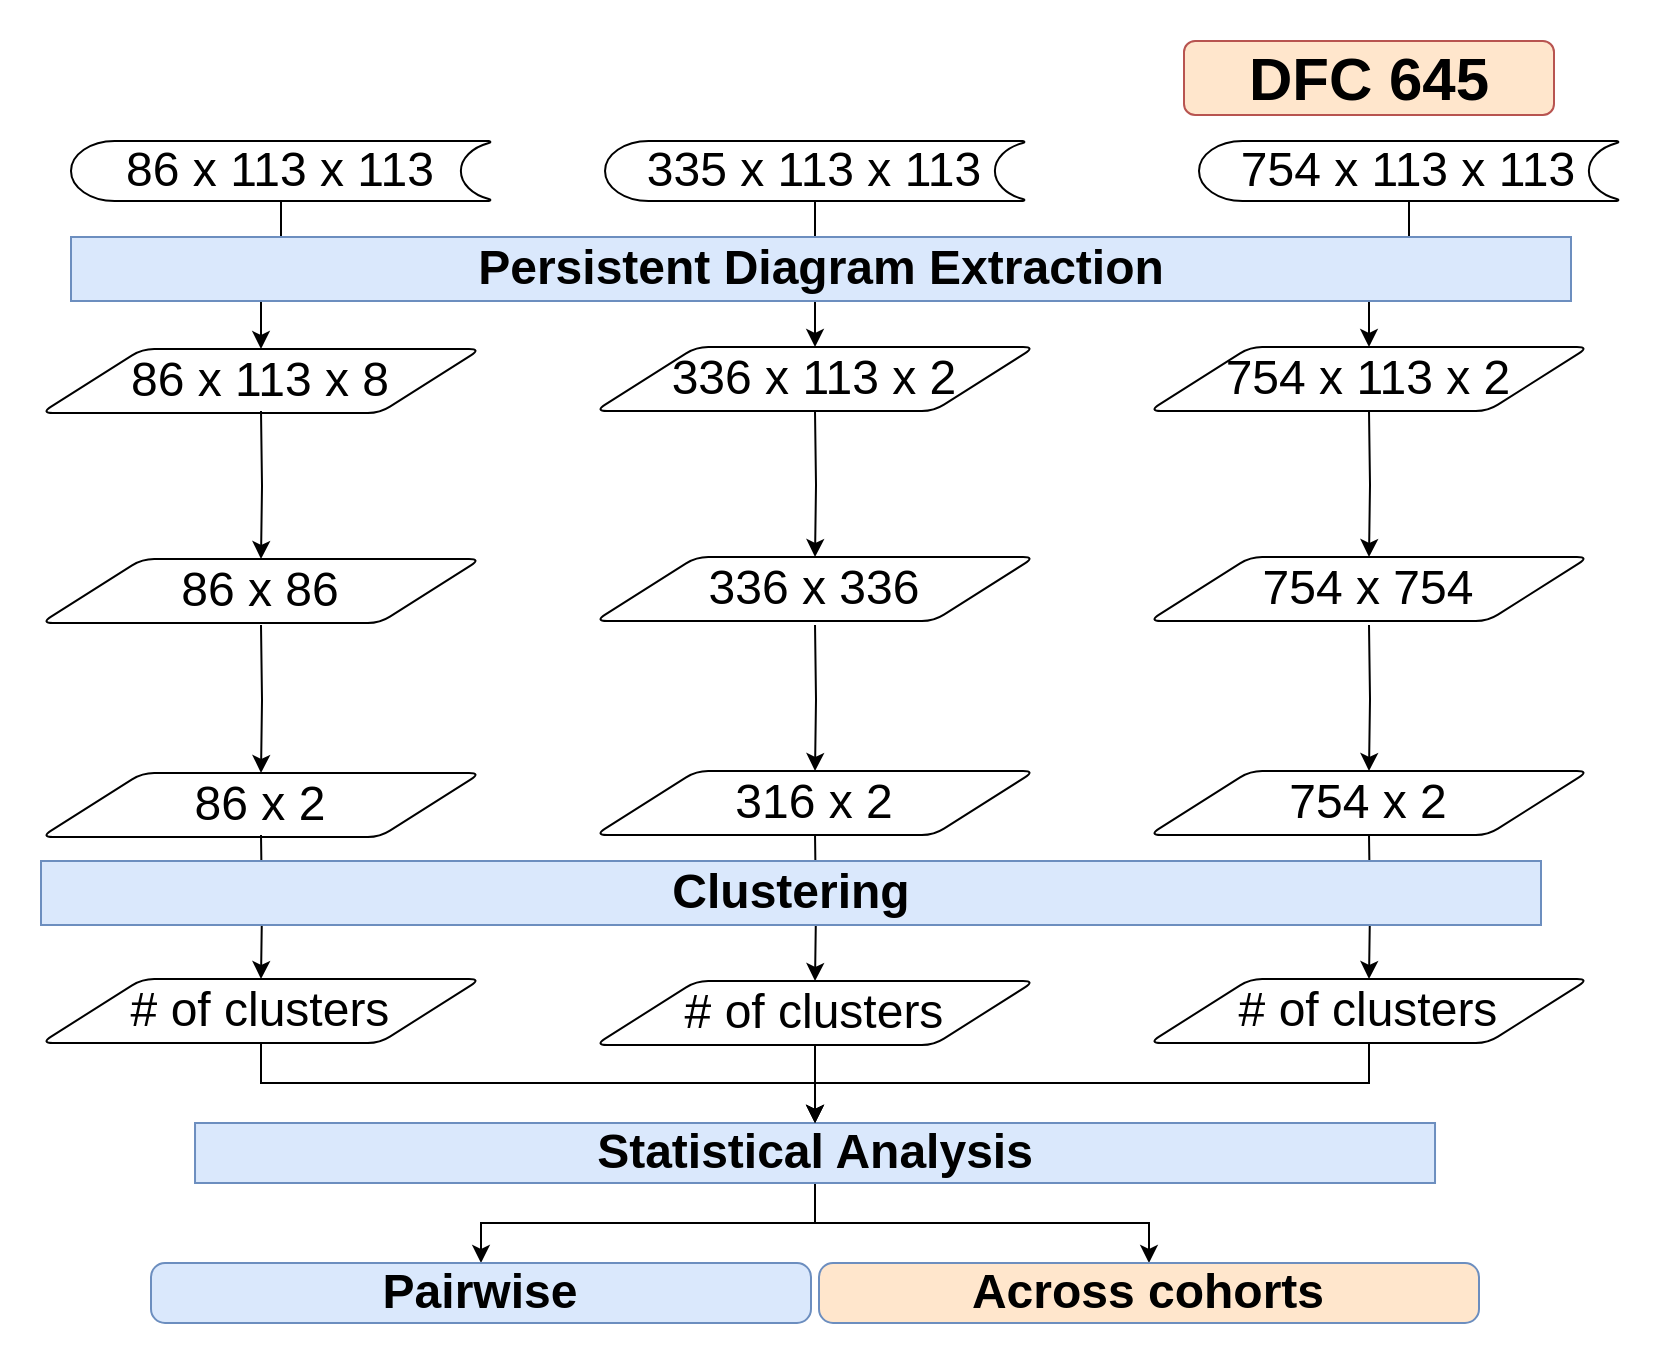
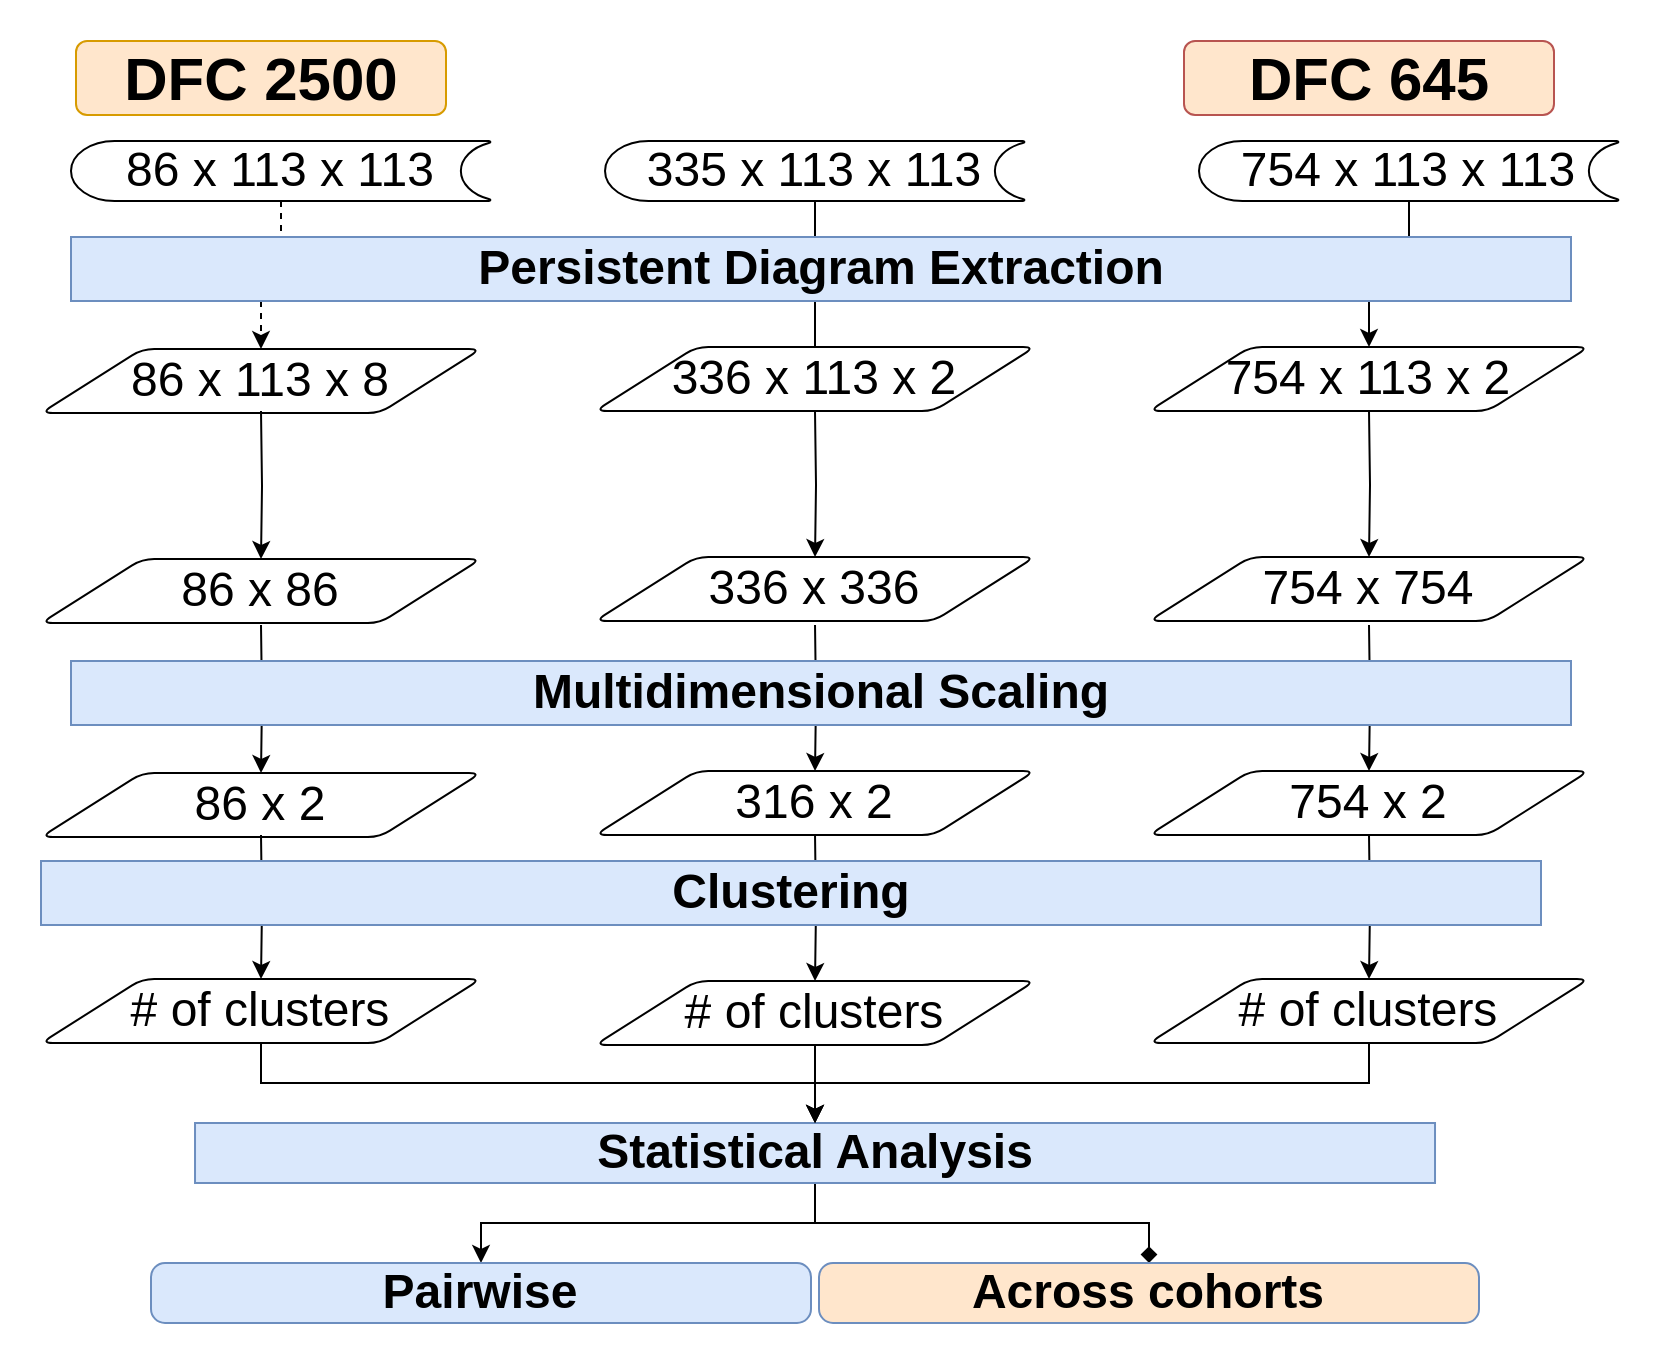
  <mxCell id="0" />
  <mxCell id="1" parent="0" />
  <mxCell id="2" style="edgeStyle=orthogonalEdgeStyle;rounded=0;orthogonalLoop=1;jettySize=auto;html=1;strokeWidth=1;fontSize=24;" parent="1" source="12" target="13" edge="1"><mxGeometry relative="1" as="geometry" /></mxCell>
- <mxCell id="3" style="edgeStyle=orthogonalEdgeStyle;rounded=0;orthogonalLoop=1;jettySize=auto;html=1;entryX=0.5;entryY=0;entryDx=0;entryDy=0;strokeWidth=1;fontSize=24;" parent="1" source="10" target="11" edge="1"><mxGeometry relative="1" as="geometry" /></mxCell>
- <mxCell id="4" style="edgeStyle=orthogonalEdgeStyle;rounded=0;orthogonalLoop=1;jettySize=auto;html=1;strokeWidth=1;fontSize=24;" parent="1" source="5" target="6" edge="1"><mxGeometry relative="1" as="geometry" /></mxCell>
+ <mxCell id="3" style="edgeStyle=orthogonalEdgeStyle;rounded=0;orthogonalLoop=1;jettySize=auto;html=1;entryX=0.5;entryY=0;entryDx=0;entryDy=0;strokeWidth=1;fontSize=24;endArrow=none;" parent="1" source="10" target="11" edge="1"><mxGeometry relative="1" as="geometry" /></mxCell>
+ <mxCell id="4" style="edgeStyle=orthogonalEdgeStyle;rounded=0;orthogonalLoop=1;jettySize=auto;html=1;strokeWidth=1;fontSize=24;dashed=1;" parent="1" source="5" target="6" edge="1"><mxGeometry relative="1" as="geometry" /></mxCell>
  <mxCell id="5" value="&lt;font style=&quot;font-size: 24px&quot;&gt;86 x 113 x 113&lt;/font&gt;" style="strokeWidth=1;html=1;shape=mxgraph.flowchart.stored_data;whiteSpace=wrap;" parent="1" vertex="1"><mxGeometry x="35" y="70" width="210" height="30" as="geometry" /></mxCell>
  <mxCell id="6" value="&lt;font style=&quot;font-size: 24px&quot;&gt;86 x 113 x 8&lt;/font&gt;" style="shape=parallelogram;html=1;strokeWidth=1;perimeter=parallelogramPerimeter;whiteSpace=wrap;rounded=1;arcSize=12;size=0.23;" parent="1" vertex="1"><mxGeometry x="20" y="174" width="220" height="32" as="geometry" /></mxCell>
  <mxCell id="7" style="edgeStyle=orthogonalEdgeStyle;rounded=0;orthogonalLoop=1;jettySize=auto;html=1;entryX=0.5;entryY=0;entryDx=0;entryDy=0;strokeWidth=1;fontSize=24;" parent="1" source="9" target="16" edge="1"><mxGeometry relative="1" as="geometry" /></mxCell>
- <mxCell id="8" style="edgeStyle=orthogonalEdgeStyle;rounded=0;orthogonalLoop=1;jettySize=auto;html=1;entryX=0.5;entryY=0;entryDx=0;entryDy=0;strokeWidth=1;fontSize=24;" parent="1" source="9" target="35" edge="1"><mxGeometry relative="1" as="geometry" /></mxCell>
+ <mxCell id="8" style="edgeStyle=orthogonalEdgeStyle;rounded=0;orthogonalLoop=1;jettySize=auto;html=1;entryX=0.5;entryY=0;entryDx=0;entryDy=0;strokeWidth=1;fontSize=24;endArrow=diamond;" parent="1" source="9" target="35" edge="1"><mxGeometry relative="1" as="geometry" /></mxCell>
  <mxCell id="9" value="&lt;font style=&quot;font-size: 24px&quot;&gt;&lt;b&gt;Statistical Analysis&lt;/b&gt;&lt;/font&gt;" style="html=1;dashed=0;whitespace=wrap;strokeWidth=1;fillColor=#dae8fc;strokeColor=#6c8ebf;" parent="1" vertex="1"><mxGeometry x="97.01" y="561" width="620" height="30" as="geometry" /></mxCell>
  <mxCell id="10" value="&lt;font style=&quot;font-size: 24px&quot;&gt;335 x 113 x 113&lt;/font&gt;" style="strokeWidth=1;html=1;shape=mxgraph.flowchart.stored_data;whiteSpace=wrap;" parent="1" vertex="1"><mxGeometry x="302.01" y="70" width="210" height="30" as="geometry" /></mxCell>
  <mxCell id="11" value="&lt;font style=&quot;font-size: 24px&quot;&gt;336 x 113 x 2&lt;/font&gt;" style="shape=parallelogram;html=1;strokeWidth=1;perimeter=parallelogramPerimeter;whiteSpace=wrap;rounded=1;arcSize=12;size=0.23;" parent="1" vertex="1"><mxGeometry x="297.01" y="173" width="220" height="32" as="geometry" /></mxCell>
  <mxCell id="12" value="&lt;font style=&quot;font-size: 24px&quot;&gt;754 x 113 x 113&lt;/font&gt;" style="strokeWidth=1;html=1;shape=mxgraph.flowchart.stored_data;whiteSpace=wrap;" parent="1" vertex="1"><mxGeometry x="599" y="70" width="210" height="30" as="geometry" /></mxCell>
  <mxCell id="13" value="&lt;font style=&quot;font-size: 24px&quot;&gt;754 x 113 x 2&lt;/font&gt;" style="shape=parallelogram;html=1;strokeWidth=1;perimeter=parallelogramPerimeter;whiteSpace=wrap;rounded=1;arcSize=12;size=0.23;" parent="1" vertex="1"><mxGeometry x="574" y="173" width="220" height="32" as="geometry" /></mxCell>
+ <mxCell id="14" value="&lt;font style=&quot;font-size: 30px&quot;&gt;&lt;b&gt;DFC 2500&lt;/b&gt;&lt;/font&gt;" style="rounded=1;whiteSpace=wrap;html=1;strokeWidth=1;fillColor=#ffe6cc;strokeColor=#d79b00;" parent="1" vertex="1"><mxGeometry x="37.5" y="20" width="185" height="37" as="geometry" /></mxCell>
  <mxCell id="15" value="&lt;font style=&quot;font-size: 30px&quot;&gt;&lt;b&gt;DFC 645&lt;/b&gt;&lt;/font&gt;" style="rounded=1;whiteSpace=wrap;html=1;strokeWidth=1;fillColor=#ffe6cc;strokeColor=#b85450;" parent="1" vertex="1"><mxGeometry x="591.5" y="20" width="185" height="37" as="geometry" /></mxCell>
  <mxCell id="16" value="&lt;b&gt;Pairwise&lt;/b&gt;" style="rounded=1;whiteSpace=wrap;html=1;absoluteArcSize=1;arcSize=14;strokeWidth=1;fontSize=24;fillColor=#dae8fc;strokeColor=#6c8ebf;" parent="1" vertex="1"><mxGeometry x="75" y="631" width="330" height="30" as="geometry" /></mxCell>
  <mxCell id="17" value="&lt;span style=&quot;font-size: 24px;&quot;&gt;&lt;b&gt;Persistent Diagram Extraction&lt;/b&gt;&lt;/span&gt;" style="html=1;dashed=0;whitespace=wrap;strokeWidth=1;fillColor=#dae8fc;strokeColor=#6c8ebf;" parent="1" vertex="1"><mxGeometry x="35" y="118" width="750" height="32" as="geometry" /></mxCell>
  <mxCell id="18" style="edgeStyle=orthogonalEdgeStyle;rounded=0;orthogonalLoop=1;jettySize=auto;html=1;strokeWidth=1;fontSize=24;" parent="1" target="23" edge="1"><mxGeometry relative="1" as="geometry"><mxPoint x="684" y="312" as="sourcePoint" /></mxGeometry></mxCell>
  <mxCell id="19" style="edgeStyle=orthogonalEdgeStyle;rounded=0;orthogonalLoop=1;jettySize=auto;html=1;entryX=0.5;entryY=0;entryDx=0;entryDy=0;strokeWidth=1;fontSize=24;" parent="1" target="22" edge="1"><mxGeometry relative="1" as="geometry"><mxPoint x="407.01" y="312" as="sourcePoint" /></mxGeometry></mxCell>
  <mxCell id="20" style="edgeStyle=orthogonalEdgeStyle;rounded=0;orthogonalLoop=1;jettySize=auto;html=1;strokeWidth=1;fontSize=24;" parent="1" target="21" edge="1"><mxGeometry relative="1" as="geometry"><mxPoint x="130" y="312" as="sourcePoint" /></mxGeometry></mxCell>
  <mxCell id="21" value="&lt;font style=&quot;font-size: 24px&quot;&gt;86 x 2&lt;/font&gt;" style="shape=parallelogram;html=1;strokeWidth=1;perimeter=parallelogramPerimeter;whiteSpace=wrap;rounded=1;arcSize=12;size=0.23;" parent="1" vertex="1"><mxGeometry x="20" y="386" width="220" height="32" as="geometry" /></mxCell>
  <mxCell id="22" value="&lt;font style=&quot;font-size: 24px&quot;&gt;316 x 2&lt;/font&gt;" style="shape=parallelogram;html=1;strokeWidth=1;perimeter=parallelogramPerimeter;whiteSpace=wrap;rounded=1;arcSize=12;size=0.23;" parent="1" vertex="1"><mxGeometry x="297.01" y="385" width="220" height="32" as="geometry" /></mxCell>
  <mxCell id="23" value="&lt;font style=&quot;font-size: 24px&quot;&gt;754 x 2&lt;/font&gt;" style="shape=parallelogram;html=1;strokeWidth=1;perimeter=parallelogramPerimeter;whiteSpace=wrap;rounded=1;arcSize=12;size=0.23;" parent="1" vertex="1"><mxGeometry x="574" y="385" width="220" height="32" as="geometry" /></mxCell>
+ <mxCell id="24" value="&lt;span style=&quot;font-size: 24px&quot;&gt;&lt;b&gt;Multidimensional Scaling&lt;/b&gt;&lt;/span&gt;" style="html=1;dashed=0;whitespace=wrap;strokeWidth=1;fillColor=#dae8fc;strokeColor=#6c8ebf;" parent="1" vertex="1"><mxGeometry x="35" y="330" width="750" height="32" as="geometry" /></mxCell>
  <mxCell id="25" style="edgeStyle=orthogonalEdgeStyle;rounded=0;orthogonalLoop=1;jettySize=auto;html=1;strokeWidth=1;fontSize=24;" parent="1" target="33" edge="1"><mxGeometry relative="1" as="geometry"><mxPoint x="684" y="417" as="sourcePoint" /></mxGeometry></mxCell>
  <mxCell id="26" style="edgeStyle=orthogonalEdgeStyle;rounded=0;orthogonalLoop=1;jettySize=auto;html=1;entryX=0.5;entryY=0;entryDx=0;entryDy=0;strokeWidth=1;fontSize=24;" parent="1" target="31" edge="1"><mxGeometry relative="1" as="geometry"><mxPoint x="407.01" y="417" as="sourcePoint" /></mxGeometry></mxCell>
  <mxCell id="27" style="edgeStyle=orthogonalEdgeStyle;rounded=0;orthogonalLoop=1;jettySize=auto;html=1;strokeWidth=1;fontSize=24;" parent="1" target="29" edge="1"><mxGeometry relative="1" as="geometry"><mxPoint x="130" y="417" as="sourcePoint" /></mxGeometry></mxCell>
  <mxCell id="28" style="edgeStyle=orthogonalEdgeStyle;rounded=0;orthogonalLoop=1;jettySize=auto;html=1;entryX=0.5;entryY=0;entryDx=0;entryDy=0;strokeWidth=1;fontSize=24;" parent="1" source="29" target="9" edge="1"><mxGeometry relative="1" as="geometry" /></mxCell>
  <mxCell id="29" value="&lt;font style=&quot;font-size: 24px&quot;&gt;# of clusters&lt;/font&gt;" style="shape=parallelogram;html=1;strokeWidth=1;perimeter=parallelogramPerimeter;whiteSpace=wrap;rounded=1;arcSize=12;size=0.23;" parent="1" vertex="1"><mxGeometry x="20" y="489" width="220" height="32" as="geometry" /></mxCell>
  <mxCell id="30" style="edgeStyle=orthogonalEdgeStyle;rounded=0;orthogonalLoop=1;jettySize=auto;html=1;entryX=0.5;entryY=0;entryDx=0;entryDy=0;strokeWidth=1;fontSize=24;" parent="1" source="31" target="9" edge="1"><mxGeometry relative="1" as="geometry" /></mxCell>
  <mxCell id="31" value="&lt;span style=&quot;font-size: 24px&quot;&gt;# of clusters&lt;/span&gt;" style="shape=parallelogram;html=1;strokeWidth=1;perimeter=parallelogramPerimeter;whiteSpace=wrap;rounded=1;arcSize=12;size=0.23;" parent="1" vertex="1"><mxGeometry x="297.01" y="490" width="220" height="32" as="geometry" /></mxCell>
  <mxCell id="32" style="edgeStyle=orthogonalEdgeStyle;rounded=0;orthogonalLoop=1;jettySize=auto;html=1;entryX=0.5;entryY=0;entryDx=0;entryDy=0;strokeWidth=1;fontSize=24;" parent="1" source="33" target="9" edge="1"><mxGeometry relative="1" as="geometry" /></mxCell>
  <mxCell id="33" value="&lt;span style=&quot;font-size: 24px&quot;&gt;# of clusters&lt;/span&gt;" style="shape=parallelogram;html=1;strokeWidth=1;perimeter=parallelogramPerimeter;whiteSpace=wrap;rounded=1;arcSize=12;size=0.23;" parent="1" vertex="1"><mxGeometry x="574" y="489" width="220" height="32" as="geometry" /></mxCell>
  <mxCell id="34" value="&lt;span style=&quot;font-size: 24px&quot;&gt;&lt;b&gt;Clustering&lt;/b&gt;&lt;/span&gt;" style="html=1;dashed=0;whitespace=wrap;strokeWidth=1;fillColor=#dae8fc;strokeColor=#6c8ebf;" parent="1" vertex="1"><mxGeometry x="20" y="430" width="750" height="32" as="geometry" /></mxCell>
  <mxCell id="35" value="&lt;b&gt;Across cohorts&lt;/b&gt;" style="rounded=1;whiteSpace=wrap;html=1;absoluteArcSize=1;arcSize=14;strokeWidth=1;fontSize=24;fillColor=#ffe6cc;strokeColor=#6c8ebf;" parent="1" vertex="1"><mxGeometry x="409" y="631" width="330" height="30" as="geometry" /></mxCell>
  <mxCell id="36" style="edgeStyle=orthogonalEdgeStyle;rounded=0;orthogonalLoop=1;jettySize=auto;html=1;strokeWidth=1;fontSize=24;" edge="1" parent="1" target="41"><mxGeometry relative="1" as="geometry"><mxPoint x="684" y="205" as="sourcePoint" /></mxGeometry></mxCell>
  <mxCell id="37" style="edgeStyle=orthogonalEdgeStyle;rounded=0;orthogonalLoop=1;jettySize=auto;html=1;entryX=0.5;entryY=0;entryDx=0;entryDy=0;strokeWidth=1;fontSize=24;" edge="1" parent="1" target="40"><mxGeometry relative="1" as="geometry"><mxPoint x="407" y="205" as="sourcePoint" /></mxGeometry></mxCell>
  <mxCell id="38" style="edgeStyle=orthogonalEdgeStyle;rounded=0;orthogonalLoop=1;jettySize=auto;html=1;strokeWidth=1;fontSize=24;" edge="1" parent="1" target="39"><mxGeometry relative="1" as="geometry"><mxPoint x="130" y="205" as="sourcePoint" /></mxGeometry></mxCell>
  <mxCell id="39" value="&lt;font style=&quot;font-size: 24px&quot;&gt;86 x 86&lt;/font&gt;" style="shape=parallelogram;html=1;strokeWidth=1;perimeter=parallelogramPerimeter;whiteSpace=wrap;rounded=1;arcSize=12;size=0.23;" vertex="1" parent="1"><mxGeometry x="20" y="279" width="220" height="32" as="geometry" /></mxCell>
  <mxCell id="40" value="&lt;font style=&quot;font-size: 24px&quot;&gt;336 x 336&lt;/font&gt;" style="shape=parallelogram;html=1;strokeWidth=1;perimeter=parallelogramPerimeter;whiteSpace=wrap;rounded=1;arcSize=12;size=0.23;" vertex="1" parent="1"><mxGeometry x="297.01" y="278" width="220" height="32" as="geometry" /></mxCell>
  <mxCell id="41" value="&lt;font style=&quot;font-size: 24px&quot;&gt;754 x 754&lt;/font&gt;" style="shape=parallelogram;html=1;strokeWidth=1;perimeter=parallelogramPerimeter;whiteSpace=wrap;rounded=1;arcSize=12;size=0.23;" vertex="1" parent="1"><mxGeometry x="574" y="278" width="220" height="32" as="geometry" /></mxCell>
